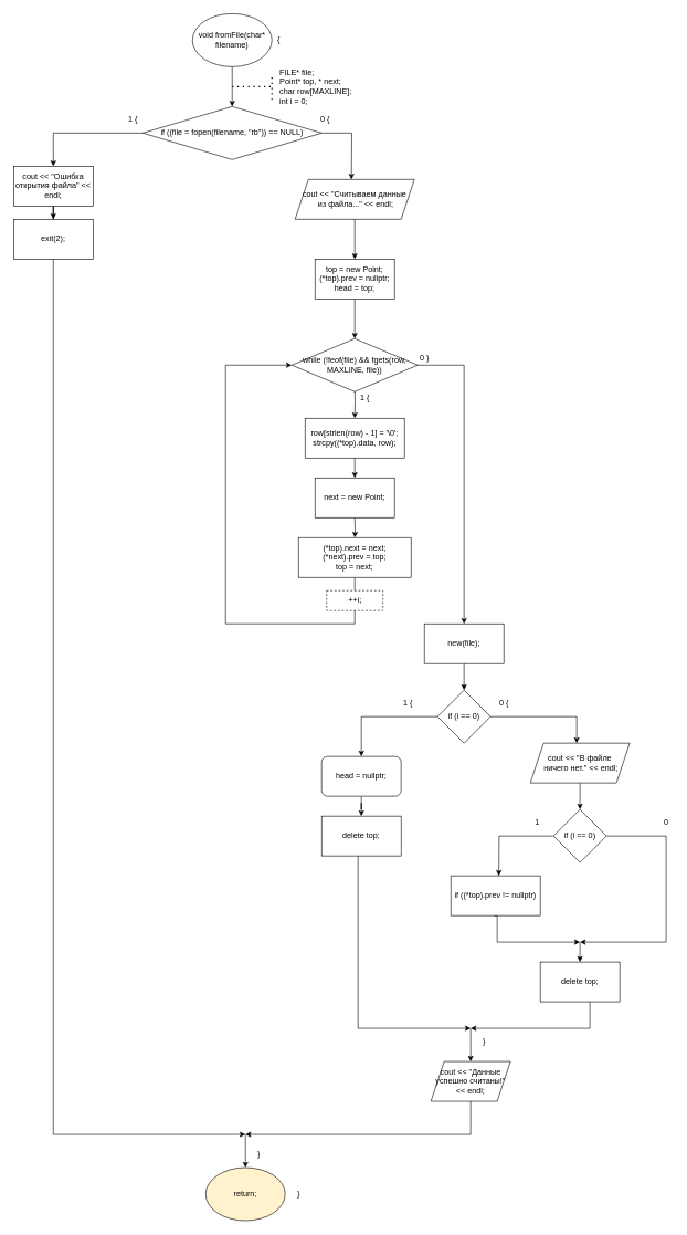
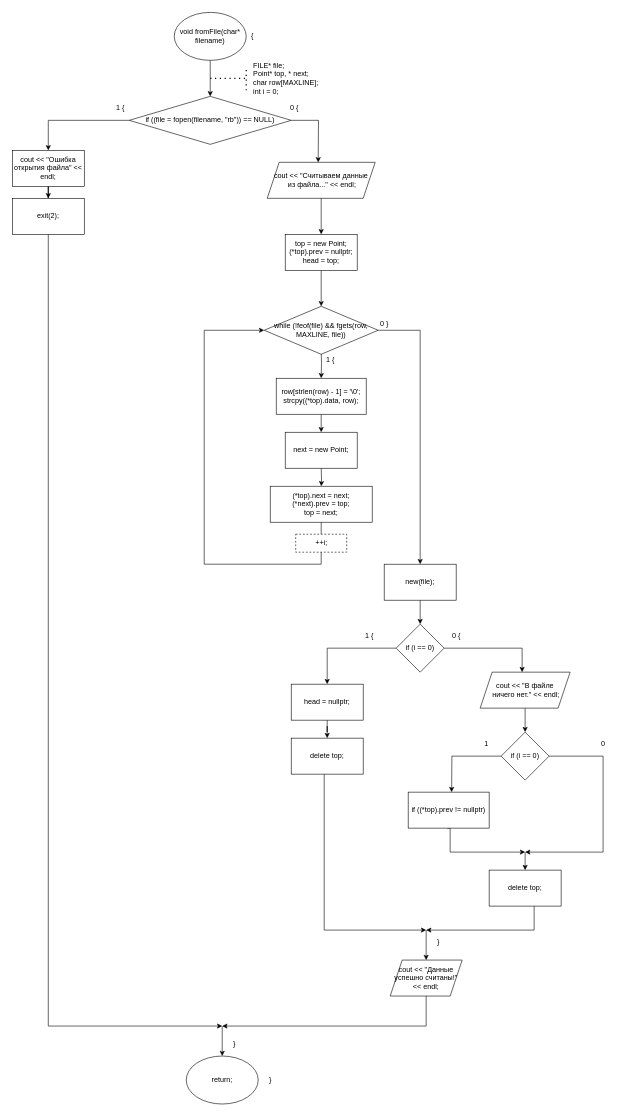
  <mxCell id="0" />
  <mxCell id="1" parent="0" />
  <mxCell id="2" style="edgeStyle=orthogonalEdgeStyle;rounded=0;orthogonalLoop=1;jettySize=auto;html=1;entryX=0.5;entryY=0;entryDx=0;entryDy=0;" edge="1" parent="1" source="3" target="9"><mxGeometry relative="1" as="geometry"><mxPoint x="350" y="130" as="targetPoint" /></mxGeometry></mxCell>
  <mxCell id="3" value="void fromFile(char* filename)" style="ellipse;whiteSpace=wrap;html=1;" vertex="1" parent="1"><mxGeometry x="290" y="20" width="120" height="80" as="geometry" /></mxCell>
  <mxCell id="4" value="" style="endArrow=none;dashed=1;html=1;dashPattern=1 3;strokeWidth=2;" edge="1" parent="1"><mxGeometry width="50" height="50" relative="1" as="geometry"><mxPoint x="350" y="130" as="sourcePoint" /><mxPoint x="410" y="130" as="targetPoint" /></mxGeometry></mxCell>
  <mxCell id="5" value="FILE* file;&lt;br&gt;&lt;div&gt;Point* top, * next;&lt;br&gt;&lt;/div&gt;&lt;div&gt;char row[MAXLINE];&lt;br&gt;&lt;/div&gt;&lt;div&gt;int i = 0;&lt;/div&gt;" style="text;html=1;align=left;verticalAlign=middle;resizable=0;points=[];autosize=1;" vertex="1" parent="1"><mxGeometry x="420" y="100" width="120" height="60" as="geometry" /></mxCell>
  <mxCell id="6" value="" style="endArrow=none;dashed=1;html=1;dashPattern=1 3;strokeWidth=2;" edge="1" parent="1"><mxGeometry width="50" height="50" relative="1" as="geometry"><mxPoint x="410" y="150" as="sourcePoint" /><mxPoint x="410" y="110" as="targetPoint" /></mxGeometry></mxCell>
  <mxCell id="7" style="edgeStyle=orthogonalEdgeStyle;rounded=0;orthogonalLoop=1;jettySize=auto;html=1;" edge="1" parent="1" source="9" target="11"><mxGeometry relative="1" as="geometry"><mxPoint x="190" y="270" as="targetPoint" /></mxGeometry></mxCell>
  <mxCell id="8" style="edgeStyle=orthogonalEdgeStyle;rounded=0;orthogonalLoop=1;jettySize=auto;html=1;" edge="1" parent="1" source="9"><mxGeometry relative="1" as="geometry"><mxPoint x="530" y="270" as="targetPoint" /></mxGeometry></mxCell>
  <mxCell id="9" value="if ((file = fopen(filename, &quot;rb&quot;)) == NULL)" style="rhombus;whiteSpace=wrap;html=1;" vertex="1" parent="1"><mxGeometry x="215" y="160" width="270" height="80" as="geometry" /></mxCell>
  <mxCell id="10" value="" style="edgeStyle=orthogonalEdgeStyle;rounded=0;orthogonalLoop=1;jettySize=auto;html=1;" edge="1" parent="1" source="11" target="16"><mxGeometry relative="1" as="geometry" /></mxCell>
  <mxCell id="11" value="cout &amp;lt;&amp;lt; &quot;Ошибка открытия файла&quot; &amp;lt;&amp;lt; endl;" style="rounded=0;whiteSpace=wrap;html=1;" vertex="1" parent="1"><mxGeometry x="20" y="250" width="120" height="60" as="geometry" /></mxCell>
  <mxCell id="12" value="1 {" style="text;html=1;align=center;verticalAlign=middle;resizable=0;points=[];autosize=1;" vertex="1" parent="1"><mxGeometry x="185" y="170" width="30" height="20" as="geometry" /></mxCell>
  <mxCell id="13" style="edgeStyle=orthogonalEdgeStyle;rounded=0;orthogonalLoop=1;jettySize=auto;html=1;" edge="1" parent="1" target="19"><mxGeometry relative="1" as="geometry"><mxPoint x="535" y="630" as="targetPoint" /><mxPoint x="535" y="580" as="sourcePoint" /></mxGeometry></mxCell>
  <mxCell id="14" style="edgeStyle=orthogonalEdgeStyle;rounded=0;orthogonalLoop=1;jettySize=auto;html=1;exitX=1;exitY=0.5;exitDx=0;exitDy=0;" edge="1" parent="1" source="29"><mxGeometry relative="1" as="geometry"><mxPoint x="700" y="940" as="targetPoint" /><Array as="points"><mxPoint x="700" y="550" /></Array><mxPoint x="660" y="540" as="sourcePoint" /></mxGeometry></mxCell>
  <mxCell id="15" style="edgeStyle=orthogonalEdgeStyle;rounded=0;orthogonalLoop=1;jettySize=auto;html=1;exitX=0.5;exitY=1;exitDx=0;exitDy=0;" edge="1" parent="1" source="16"><mxGeometry relative="1" as="geometry"><mxPoint x="370" y="1710" as="targetPoint" /><Array as="points"><mxPoint x="80" y="1710" /><mxPoint x="360" y="1710" /></Array><mxPoint x="70" y="520" as="sourcePoint" /></mxGeometry></mxCell>
  <mxCell id="16" value="exit(2);" style="rounded=0;whiteSpace=wrap;html=1;" vertex="1" parent="1"><mxGeometry x="20" y="330" width="120" height="60" as="geometry" /></mxCell>
  <mxCell id="17" value="1 {" style="text;html=1;align=center;verticalAlign=middle;resizable=0;points=[];autosize=1;" vertex="1" parent="1"><mxGeometry x="535" y="590" width="30" height="20" as="geometry" /></mxCell>
  <mxCell id="18" style="edgeStyle=orthogonalEdgeStyle;rounded=0;orthogonalLoop=1;jettySize=auto;html=1;" edge="1" parent="1" source="19"><mxGeometry relative="1" as="geometry"><mxPoint x="535.059" y="720" as="targetPoint" /></mxGeometry></mxCell>
  <mxCell id="19" value="&lt;div&gt;row[strlen(row) - 1] = '\0';&lt;/div&gt;&lt;div&gt;&lt;span&gt;&#09;&#09;&lt;/span&gt;strcpy((*top).data, row);&lt;/div&gt;" style="rounded=0;whiteSpace=wrap;html=1;" vertex="1" parent="1"><mxGeometry x="460" y="630" width="150" height="60" as="geometry" /></mxCell>
  <mxCell id="20" style="edgeStyle=orthogonalEdgeStyle;rounded=0;orthogonalLoop=1;jettySize=auto;html=1;" edge="1" parent="1" target="22"><mxGeometry relative="1" as="geometry"><mxPoint x="535" y="810" as="targetPoint" /><mxPoint x="535.059" y="780" as="sourcePoint" /></mxGeometry></mxCell>
  <mxCell id="21" style="edgeStyle=orthogonalEdgeStyle;rounded=0;orthogonalLoop=1;jettySize=auto;html=1;entryX=0;entryY=0.5;entryDx=0;entryDy=0;" edge="1" parent="1" source="22" target="29"><mxGeometry relative="1" as="geometry"><mxPoint x="410" y="540" as="targetPoint" /><Array as="points"><mxPoint x="535" y="940" /><mxPoint x="340" y="940" /><mxPoint x="340" y="550" /></Array></mxGeometry></mxCell>
  <mxCell id="22" value="&lt;div&gt;(*top).next = next;&lt;/div&gt;&lt;div&gt;&lt;span&gt;&#09;&#09;&lt;/span&gt;(*next).prev = top;&lt;/div&gt;&lt;div&gt;&lt;span&gt;&#09;&#09;&lt;/span&gt;top = next;&lt;/div&gt;" style="rounded=0;whiteSpace=wrap;html=1;" vertex="1" parent="1"><mxGeometry x="450" y="810" width="170" height="60" as="geometry" /></mxCell>
  <mxCell id="23" value="0 }" style="text;html=1;align=center;verticalAlign=middle;resizable=0;points=[];autosize=1;" vertex="1" parent="1"><mxGeometry x="625" y="530" width="30" height="20" as="geometry" /></mxCell>
  <mxCell id="24" value="0 {" style="text;html=1;align=center;verticalAlign=middle;resizable=0;points=[];autosize=1;" vertex="1" parent="1"><mxGeometry x="475" y="170" width="30" height="20" as="geometry" /></mxCell>
  <mxCell id="25" value="{" style="text;html=1;align=center;verticalAlign=middle;resizable=0;points=[];autosize=1;" vertex="1" parent="1"><mxGeometry x="410" y="50" width="20" height="20" as="geometry" /></mxCell>
  <mxCell id="26" style="edgeStyle=orthogonalEdgeStyle;rounded=0;orthogonalLoop=1;jettySize=auto;html=1;entryX=0.5;entryY=0;entryDx=0;entryDy=0;" edge="1" parent="1" source="30" target="29"><mxGeometry relative="1" as="geometry"><mxPoint x="535" y="370" as="targetPoint" /></mxGeometry></mxCell>
  <mxCell id="27" value="cout &amp;lt;&amp;lt; &quot;Считываем данные&lt;br&gt;&amp;nbsp;из файла...&quot; &amp;lt;&amp;lt; endl;" style="shape=parallelogram;perimeter=parallelogramPerimeter;whiteSpace=wrap;html=1;fixedSize=1;" vertex="1" parent="1"><mxGeometry x="445" y="270" width="180" height="60" as="geometry" /></mxCell>
  <mxCell id="28" value="next = new Point;" style="rounded=0;whiteSpace=wrap;html=1;" vertex="1" parent="1"><mxGeometry x="475" y="720" width="120" height="60" as="geometry" /></mxCell>
  <mxCell id="29" value="while (!feof(file) &amp;amp;&amp;amp; fgets(row, MAXLINE, file))" style="rhombus;whiteSpace=wrap;html=1;" vertex="1" parent="1"><mxGeometry x="440" y="510" width="190" height="80" as="geometry" /></mxCell>
  <mxCell id="30" value="&lt;div&gt;&lt;span&gt;&#09;&lt;/span&gt;top = new Point;&lt;/div&gt;&lt;div&gt;&lt;span&gt;&#09;&lt;/span&gt;(*top).prev = nullptr;&lt;/div&gt;&lt;div&gt;&lt;span&gt;&#09;&lt;/span&gt;head = top;&lt;/div&gt;" style="rounded=0;whiteSpace=wrap;html=1;" vertex="1" parent="1"><mxGeometry x="475" y="390" width="120" height="60" as="geometry" /></mxCell>
  <mxCell id="31" style="edgeStyle=orthogonalEdgeStyle;rounded=0;orthogonalLoop=1;jettySize=auto;html=1;entryX=0.5;entryY=0;entryDx=0;entryDy=0;" edge="1" parent="1" source="27" target="30"><mxGeometry relative="1" as="geometry"><mxPoint x="535" y="510" as="targetPoint" /><mxPoint x="535" y="330" as="sourcePoint" /></mxGeometry></mxCell>
  <mxCell id="32" value="++i;" style="rounded=0;whiteSpace=wrap;html=1;dashed=1;" vertex="1" parent="1"><mxGeometry x="492.5" y="890" width="85" height="30" as="geometry" /></mxCell>
  <mxCell id="33" style="edgeStyle=orthogonalEdgeStyle;rounded=0;orthogonalLoop=1;jettySize=auto;html=1;" edge="1" parent="1" source="34" target="37"><mxGeometry relative="1" as="geometry"><mxPoint x="700" y="1050" as="targetPoint" /></mxGeometry></mxCell>
  <mxCell id="34" value="new(file);" style="rounded=0;whiteSpace=wrap;html=1;" vertex="1" parent="1"><mxGeometry x="640" y="940" width="120" height="60" as="geometry" /></mxCell>
  <mxCell id="35" style="edgeStyle=orthogonalEdgeStyle;rounded=0;orthogonalLoop=1;jettySize=auto;html=1;" edge="1" parent="1" source="37" target="39"><mxGeometry relative="1" as="geometry"><mxPoint x="570" y="1170" as="targetPoint" /></mxGeometry></mxCell>
  <mxCell id="36" style="edgeStyle=orthogonalEdgeStyle;rounded=0;orthogonalLoop=1;jettySize=auto;html=1;" edge="1" parent="1" source="37" target="45"><mxGeometry relative="1" as="geometry"><mxPoint x="870" y="1120" as="targetPoint" /><Array as="points"><mxPoint x="870" y="1080" /></Array></mxGeometry></mxCell>
  <mxCell id="37" value="if (i == 0)" style="rhombus;whiteSpace=wrap;html=1;" vertex="1" parent="1"><mxGeometry x="660" y="1040" width="80" height="80" as="geometry" /></mxCell>
  <mxCell id="38" style="edgeStyle=orthogonalEdgeStyle;rounded=0;orthogonalLoop=1;jettySize=auto;html=1;" edge="1" parent="1" source="39" target="41"><mxGeometry relative="1" as="geometry"><mxPoint x="570" y="1240" as="targetPoint" /></mxGeometry></mxCell>
- <mxCell id="39" value="&amp;nbsp;head = nullptr;&amp;nbsp;" style="whiteSpace=wrap;html=1;rounded=1;" vertex="1" parent="1"><mxGeometry x="485" y="1140" width="120" height="60" as="geometry" /></mxCell>
+ <mxCell id="39" value="&amp;nbsp;head = nullptr;&amp;nbsp;" style="rounded=0;whiteSpace=wrap;html=1;" vertex="1" parent="1"><mxGeometry x="485" y="1140" width="120" height="60" as="geometry" /></mxCell>
  <mxCell id="40" style="edgeStyle=orthogonalEdgeStyle;rounded=0;orthogonalLoop=1;jettySize=auto;html=1;" edge="1" parent="1" source="41"><mxGeometry relative="1" as="geometry"><mxPoint x="710" y="1550" as="targetPoint" /><Array as="points"><mxPoint x="540" y="1550" /></Array></mxGeometry></mxCell>
  <mxCell id="41" value="&lt;span&gt;delete top;&lt;/span&gt;" style="rounded=0;whiteSpace=wrap;html=1;" vertex="1" parent="1"><mxGeometry x="485" y="1230" width="120" height="60" as="geometry" /></mxCell>
  <mxCell id="42" value="1 {" style="text;html=1;align=center;verticalAlign=middle;resizable=0;points=[];autosize=1;" vertex="1" parent="1"><mxGeometry x="600" y="1050" width="30" height="20" as="geometry" /></mxCell>
  <mxCell id="43" value="0 {" style="text;html=1;align=center;verticalAlign=middle;resizable=0;points=[];autosize=1;" vertex="1" parent="1"><mxGeometry x="745" y="1050" width="30" height="20" as="geometry" /></mxCell>
  <mxCell id="44" style="edgeStyle=orthogonalEdgeStyle;rounded=0;orthogonalLoop=1;jettySize=auto;html=1;entryX=0.5;entryY=0;entryDx=0;entryDy=0;" edge="1" parent="1" source="45" target="48"><mxGeometry relative="1" as="geometry" /></mxCell>
  <mxCell id="45" value="cout &amp;lt;&amp;lt; &quot;В файле&lt;br&gt;&amp;nbsp;ничего нет.&quot; &amp;lt;&amp;lt; endl;" style="shape=parallelogram;perimeter=parallelogramPerimeter;whiteSpace=wrap;html=1;fixedSize=1;" vertex="1" parent="1"><mxGeometry x="800" y="1120" width="150" height="60" as="geometry" /></mxCell>
  <mxCell id="46" style="edgeStyle=orthogonalEdgeStyle;rounded=0;orthogonalLoop=1;jettySize=auto;html=1;" edge="1" parent="1" source="48"><mxGeometry relative="1" as="geometry"><mxPoint x="752.429" y="1320" as="targetPoint" /></mxGeometry></mxCell>
  <mxCell id="47" style="edgeStyle=orthogonalEdgeStyle;rounded=0;orthogonalLoop=1;jettySize=auto;html=1;" edge="1" parent="1" source="48"><mxGeometry relative="1" as="geometry"><mxPoint x="875" y="1420" as="targetPoint" /><Array as="points"><mxPoint x="1005" y="1260" /><mxPoint x="1005" y="1420" /></Array></mxGeometry></mxCell>
  <mxCell id="48" value="if (i == 0)" style="rhombus;whiteSpace=wrap;html=1;" vertex="1" parent="1"><mxGeometry x="835" y="1220" width="80" height="80" as="geometry" /></mxCell>
  <mxCell id="49" style="edgeStyle=orthogonalEdgeStyle;rounded=0;orthogonalLoop=1;jettySize=auto;html=1;" edge="1" parent="1"><mxGeometry relative="1" as="geometry"><mxPoint x="875" y="1420" as="targetPoint" /><mxPoint x="745" y="1380" as="sourcePoint" /><Array as="points"><mxPoint x="750" y="1380" /><mxPoint x="750" y="1420" /></Array></mxGeometry></mxCell>
  <mxCell id="50" value="if ((*top).prev != nullptr)" style="rounded=0;whiteSpace=wrap;html=1;" vertex="1" parent="1"><mxGeometry x="680" y="1320" width="135" height="60" as="geometry" /></mxCell>
  <mxCell id="51" value="1" style="text;html=1;align=center;verticalAlign=middle;resizable=0;points=[];autosize=1;" vertex="1" parent="1"><mxGeometry x="800" y="1230" width="20" height="20" as="geometry" /></mxCell>
  <mxCell id="52" value="0" style="text;html=1;align=center;verticalAlign=middle;resizable=0;points=[];autosize=1;" vertex="1" parent="1"><mxGeometry x="995" y="1230" width="20" height="20" as="geometry" /></mxCell>
  <mxCell id="53" value="" style="endArrow=classic;html=1;" edge="1" parent="1" target="55"><mxGeometry width="50" height="50" relative="1" as="geometry"><mxPoint x="875" y="1420" as="sourcePoint" /><mxPoint x="875" y="1460" as="targetPoint" /></mxGeometry></mxCell>
  <mxCell id="54" style="edgeStyle=orthogonalEdgeStyle;rounded=0;orthogonalLoop=1;jettySize=auto;html=1;" edge="1" parent="1" source="55"><mxGeometry relative="1" as="geometry"><mxPoint x="710" y="1550" as="targetPoint" /><Array as="points"><mxPoint x="890" y="1550" /></Array></mxGeometry></mxCell>
  <mxCell id="55" value="delete top;" style="rounded=0;whiteSpace=wrap;html=1;" vertex="1" parent="1"><mxGeometry x="815" y="1450" width="120" height="60" as="geometry" /></mxCell>
  <mxCell id="56" value="" style="endArrow=classic;html=1;" edge="1" parent="1"><mxGeometry width="50" height="50" relative="1" as="geometry"><mxPoint x="710" y="1550" as="sourcePoint" /><mxPoint x="710" y="1600" as="targetPoint" /></mxGeometry></mxCell>
  <mxCell id="57" style="edgeStyle=orthogonalEdgeStyle;rounded=0;orthogonalLoop=1;jettySize=auto;html=1;" edge="1" parent="1" source="58"><mxGeometry relative="1" as="geometry"><mxPoint x="370" y="1710" as="targetPoint" /><Array as="points"><mxPoint x="710" y="1710" /><mxPoint x="700" y="1710" /></Array></mxGeometry></mxCell>
  <mxCell id="58" value="cout &amp;lt;&amp;lt; &quot;Данные успешно считаны!&quot; &amp;lt;&amp;lt; endl;" style="shape=parallelogram;perimeter=parallelogramPerimeter;whiteSpace=wrap;html=1;fixedSize=1;" vertex="1" parent="1"><mxGeometry x="650" y="1600" width="120" height="60" as="geometry" /></mxCell>
  <mxCell id="59" value="}" style="text;html=1;align=center;verticalAlign=middle;resizable=0;points=[];autosize=1;" vertex="1" parent="1"><mxGeometry x="720" y="1560" width="20" height="20" as="geometry" /></mxCell>
  <mxCell id="60" value="" style="endArrow=classic;html=1;" edge="1" parent="1" target="61"><mxGeometry width="50" height="50" relative="1" as="geometry"><mxPoint x="370" y="1710" as="sourcePoint" /><mxPoint x="370" y="1800" as="targetPoint" /></mxGeometry></mxCell>
- <mxCell id="61" value="return;" style="ellipse;whiteSpace=wrap;html=1;fillColor=#fff2cc;" vertex="1" parent="1"><mxGeometry x="310" y="1760" width="120" height="80" as="geometry" /></mxCell>
+ <mxCell id="61" value="return;" style="ellipse;whiteSpace=wrap;html=1;" vertex="1" parent="1"><mxGeometry x="310" y="1760" width="120" height="80" as="geometry" /></mxCell>
  <mxCell id="62" value="}" style="text;html=1;align=center;verticalAlign=middle;resizable=0;points=[];autosize=1;" vertex="1" parent="1"><mxGeometry x="440" y="1790" width="20" height="20" as="geometry" /></mxCell>
  <mxCell id="63" value="}" style="text;html=1;align=center;verticalAlign=middle;resizable=0;points=[];autosize=1;" vertex="1" parent="1"><mxGeometry x="380" y="1730" width="20" height="20" as="geometry" /></mxCell>
